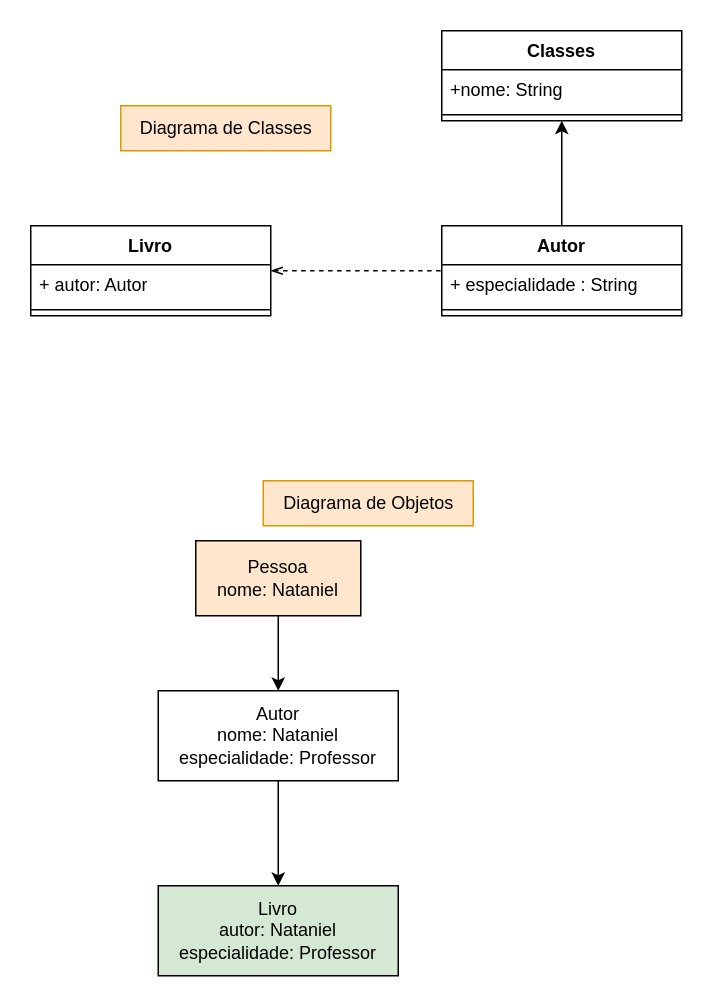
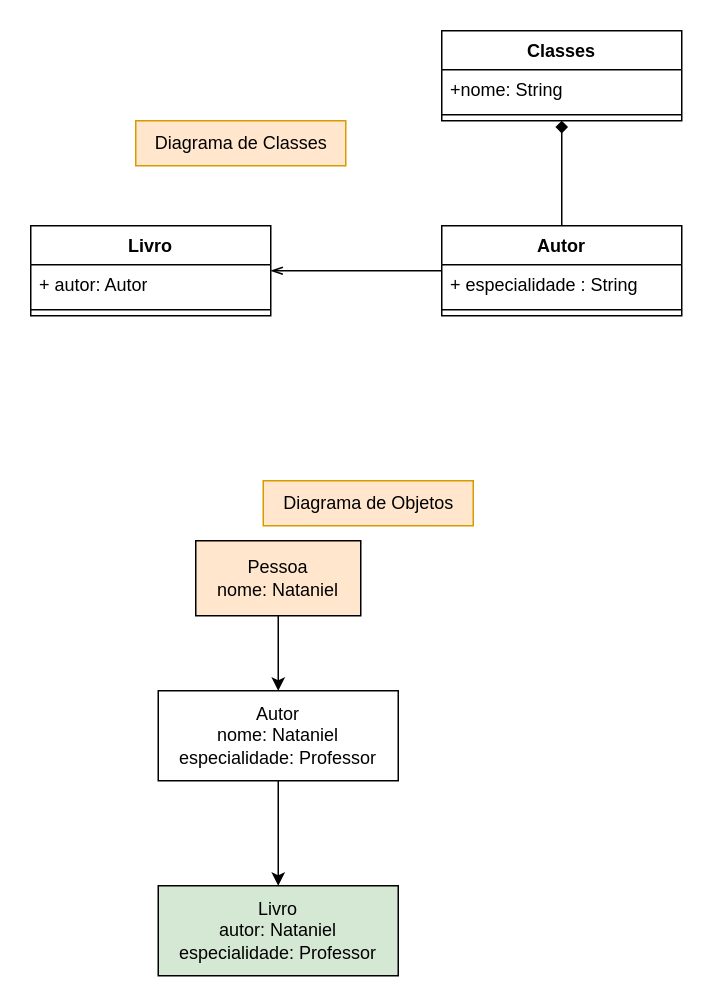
  <mxCell id="0" />
  <mxCell id="1" parent="0" />
- <mxCell id="2" value="" style="edgeStyle=orthogonalEdgeStyle;rounded=0;orthogonalLoop=1;jettySize=auto;html=1;startArrow=openThin;startFill=0;endArrow=none;endFill=0;dashed=1;" edge="1" parent="1" source="3" target="7"><mxGeometry relative="1" as="geometry" /></mxCell>
+ <mxCell id="2" value="" style="edgeStyle=orthogonalEdgeStyle;rounded=0;orthogonalLoop=1;jettySize=auto;html=1;startArrow=openThin;startFill=0;endArrow=none;endFill=0;" edge="1" parent="1" source="3" target="7"><mxGeometry relative="1" as="geometry" /></mxCell>
  <mxCell id="3" value="Livro" style="swimlane;fontStyle=1;align=center;verticalAlign=top;childLayout=stackLayout;horizontal=1;startSize=26;horizontalStack=0;resizeParent=1;resizeParentMax=0;resizeLast=0;collapsible=1;marginBottom=0;whiteSpace=wrap;html=1;" vertex="1" parent="1"><mxGeometry x="20" y="150" width="160" height="60" as="geometry" /></mxCell>
  <mxCell id="4" value="+ autor: Autor" style="text;strokeColor=none;fillColor=none;align=left;verticalAlign=top;spacingLeft=4;spacingRight=4;overflow=hidden;rotatable=0;points=[[0,0.5],[1,0.5]];portConstraint=eastwest;whiteSpace=wrap;html=1;" vertex="1" parent="3"><mxGeometry y="26" width="160" height="26" as="geometry" /></mxCell>
  <mxCell id="5" value="" style="line;strokeWidth=1;fillColor=none;align=left;verticalAlign=middle;spacingTop=-1;spacingLeft=3;spacingRight=3;rotatable=0;labelPosition=right;points=[];portConstraint=eastwest;strokeColor=inherit;" vertex="1" parent="3"><mxGeometry y="52" width="160" height="8" as="geometry" /></mxCell>
- <mxCell id="6" value="" style="edgeStyle=orthogonalEdgeStyle;rounded=0;orthogonalLoop=1;jettySize=auto;html=1;" edge="1" parent="1" source="7" target="10"><mxGeometry relative="1" as="geometry" /></mxCell>
+ <mxCell id="6" value="" style="edgeStyle=orthogonalEdgeStyle;rounded=0;orthogonalLoop=1;jettySize=auto;html=1;endArrow=diamond;" edge="1" parent="1" source="7" target="10"><mxGeometry relative="1" as="geometry" /></mxCell>
  <mxCell id="7" value="Autor" style="swimlane;fontStyle=1;align=center;verticalAlign=top;childLayout=stackLayout;horizontal=1;startSize=26;horizontalStack=0;resizeParent=1;resizeParentMax=0;resizeLast=0;collapsible=1;marginBottom=0;whiteSpace=wrap;html=1;" vertex="1" parent="1"><mxGeometry x="294" y="150" width="160" height="60" as="geometry" /></mxCell>
  <mxCell id="8" value="+ especialidade : String" style="text;strokeColor=none;fillColor=none;align=left;verticalAlign=top;spacingLeft=4;spacingRight=4;overflow=hidden;rotatable=0;points=[[0,0.5],[1,0.5]];portConstraint=eastwest;whiteSpace=wrap;html=1;" vertex="1" parent="7"><mxGeometry y="26" width="160" height="26" as="geometry" /></mxCell>
  <mxCell id="9" value="" style="line;strokeWidth=1;fillColor=none;align=left;verticalAlign=middle;spacingTop=-1;spacingLeft=3;spacingRight=3;rotatable=0;labelPosition=right;points=[];portConstraint=eastwest;strokeColor=inherit;" vertex="1" parent="7"><mxGeometry y="52" width="160" height="8" as="geometry" /></mxCell>
  <mxCell id="10" value="Classes" style="swimlane;fontStyle=1;align=center;verticalAlign=top;childLayout=stackLayout;horizontal=1;startSize=26;horizontalStack=0;resizeParent=1;resizeParentMax=0;resizeLast=0;collapsible=1;marginBottom=0;whiteSpace=wrap;html=1;" vertex="1" parent="1"><mxGeometry x="294" y="20" width="160" height="60" as="geometry" /></mxCell>
  <mxCell id="11" value="+nome: String" style="text;strokeColor=none;fillColor=none;align=left;verticalAlign=top;spacingLeft=4;spacingRight=4;overflow=hidden;rotatable=0;points=[[0,0.5],[1,0.5]];portConstraint=eastwest;whiteSpace=wrap;html=1;" vertex="1" parent="10"><mxGeometry y="26" width="160" height="26" as="geometry" /></mxCell>
  <mxCell id="12" value="" style="line;strokeWidth=1;fillColor=none;align=left;verticalAlign=middle;spacingTop=-1;spacingLeft=3;spacingRight=3;rotatable=0;labelPosition=right;points=[];portConstraint=eastwest;strokeColor=inherit;" vertex="1" parent="10"><mxGeometry y="52" width="160" height="8" as="geometry" /></mxCell>
- <mxCell id="13" value="Diagrama de Classes" style="text;html=1;align=center;verticalAlign=middle;resizable=0;points=[];autosize=1;strokeColor=#d79b00;fillColor=#ffe6cc;" vertex="1" parent="1"><mxGeometry x="80" y="70" width="140" height="30" as="geometry" /></mxCell>
+ <mxCell id="13" value="Diagrama de Classes" style="text;html=1;align=center;verticalAlign=middle;resizable=0;points=[];autosize=1;strokeColor=#d79b00;fillColor=#ffe6cc;" vertex="1" parent="1"><mxGeometry x="90" y="80" width="140" height="30" as="geometry" /></mxCell>
  <mxCell id="14" style="edgeStyle=orthogonalEdgeStyle;rounded=0;orthogonalLoop=1;jettySize=auto;html=1;entryX=0.5;entryY=0;entryDx=0;entryDy=0;" edge="1" parent="1" source="15" target="17"><mxGeometry relative="1" as="geometry" /></mxCell>
  <mxCell id="15" value="Pessoa&lt;div&gt;nome: Nataniel&lt;/div&gt;" style="html=1;whiteSpace=wrap;fillColor=#ffe6cc;" vertex="1" parent="1"><mxGeometry x="130" y="360" width="110" height="50" as="geometry" /></mxCell>
  <mxCell id="16" style="edgeStyle=orthogonalEdgeStyle;rounded=0;orthogonalLoop=1;jettySize=auto;html=1;entryX=0.5;entryY=0;entryDx=0;entryDy=0;" edge="1" parent="1" source="17" target="18"><mxGeometry relative="1" as="geometry" /></mxCell>
  <mxCell id="17" value="Autor&lt;div&gt;nome: Nataniel&lt;/div&gt;&lt;div&gt;especialidade: Professor&lt;/div&gt;" style="html=1;whiteSpace=wrap;" vertex="1" parent="1"><mxGeometry x="105" y="460" width="160" height="60" as="geometry" /></mxCell>
  <mxCell id="18" value="Livro&lt;br&gt;&lt;div&gt;autor: Nataniel&lt;/div&gt;&lt;div&gt;especialidade: Professor&lt;/div&gt;" style="html=1;whiteSpace=wrap;fillColor=#d5e8d4;" vertex="1" parent="1"><mxGeometry x="105" y="590" width="160" height="60" as="geometry" /></mxCell>
  <mxCell id="19" value="Diagrama de Objetos" style="text;html=1;align=center;verticalAlign=middle;resizable=0;points=[];autosize=1;strokeColor=#d79b00;fillColor=#ffe6cc;" vertex="1" parent="1"><mxGeometry x="175" y="320" width="140" height="30" as="geometry" /></mxCell>
